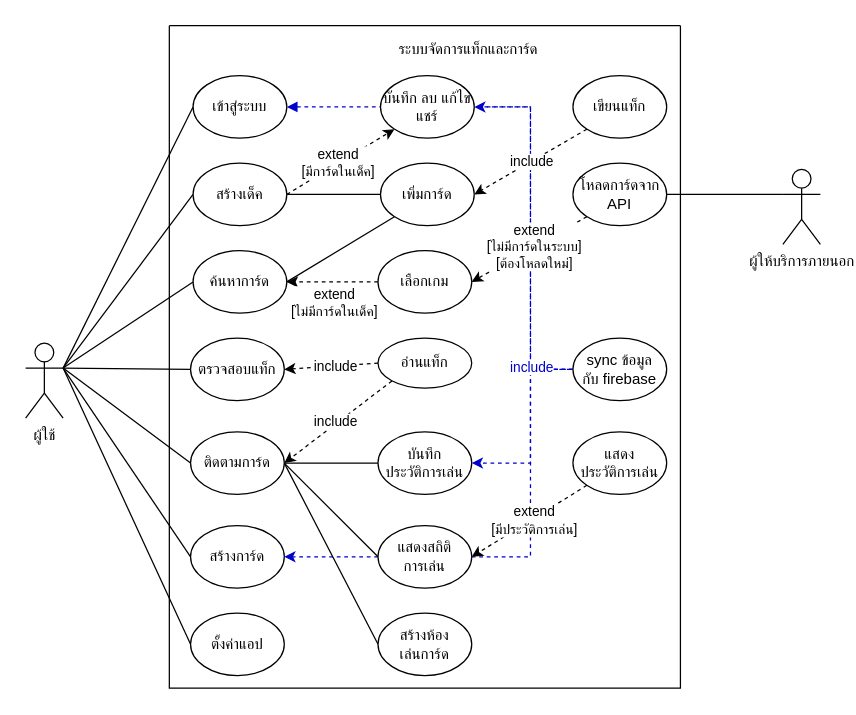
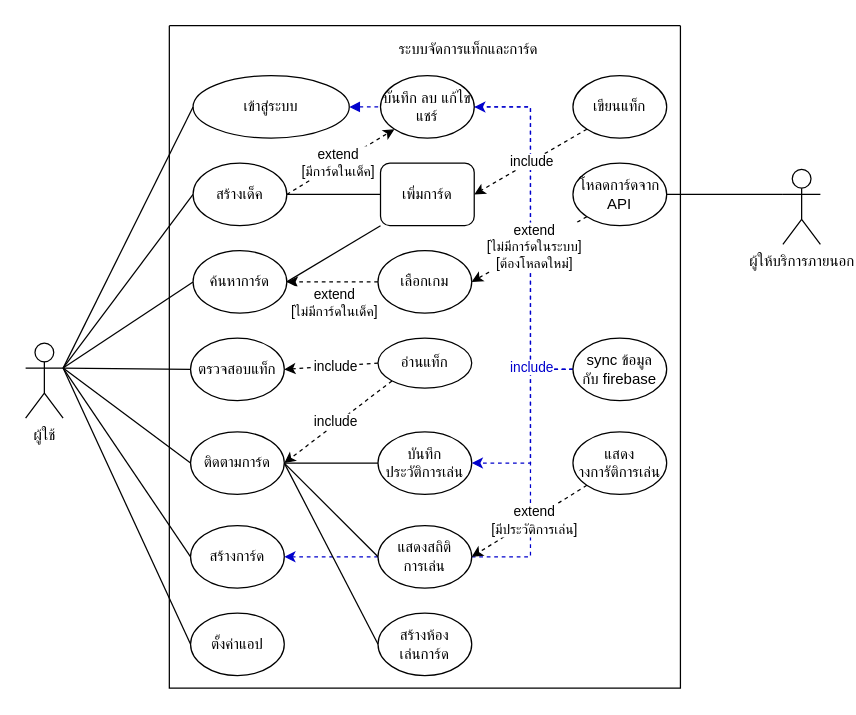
  <mxCell id="0" />
  <mxCell id="1" parent="0" />
  <mxCell id="2" style="edgeStyle=orthogonalEdgeStyle;html=1;exitX=0;exitY=0.5;exitDx=0;exitDy=0;rounded=0;curved=0;entryX=1;entryY=0.5;entryDx=0;entryDy=0;strokeColor=#0000CC;dashed=1;" parent="1" edge="1"><mxGeometry relative="1" as="geometry"><mxPoint x="458" y="295" as="sourcePoint" /><mxPoint x="227" y="445" as="targetPoint" /><Array as="points"><mxPoint x="424" y="295" /><mxPoint x="424" y="445" /></Array></mxGeometry></mxCell>
  <mxCell id="3" style="edgeStyle=orthogonalEdgeStyle;rounded=0;orthogonalLoop=1;jettySize=auto;html=1;entryX=1;entryY=0.5;entryDx=0;entryDy=0;fontFamily=Helvetica;fontSize=12;fontColor=default;strokeColor=#0000CC;dashed=1;" parent="1" source="45" target="21" edge="1"><mxGeometry relative="1" as="geometry"><Array as="points"><mxPoint x="424" y="295" /><mxPoint x="424" y="85" /></Array></mxGeometry></mxCell>
  <mxCell id="4" value="ผู้ใช้" style="shape=umlActor;verticalLabelPosition=bottom;verticalAlign=top;html=1;outlineConnect=0;" parent="1" vertex="1"><mxGeometry x="20" y="274" width="30" height="60" as="geometry" /></mxCell>
  <mxCell id="5" value="ผู้ให้บริการภายนอก" style="shape=umlActor;verticalLabelPosition=bottom;verticalAlign=top;html=1;outlineConnect=0;" parent="1" vertex="1"><mxGeometry x="626" y="135" width="30" height="60" as="geometry" /></mxCell>
  <mxCell id="6" value="&lt;div&gt;ค้นหาการ์ด&lt;/div&gt;" style="ellipse;whiteSpace=wrap;html=1;fillColor=default;" parent="1" vertex="1"><mxGeometry x="154" y="200" width="75" height="50" as="geometry" /></mxCell>
- <mxCell id="7" value="เพิ่มการ์ด" style="ellipse;whiteSpace=wrap;html=1;fillColor=default;" parent="1" vertex="1"><mxGeometry x="304" y="130" width="75" height="50" as="geometry" /></mxCell>
+ <mxCell id="7" value="เพิ่มการ์ด" style="whiteSpace=wrap;html=1;fillColor=default;rounded=1;" parent="1" vertex="1"><mxGeometry x="304" y="130" width="75" height="50" as="geometry" /></mxCell>
  <mxCell id="8" value="สร้างเด็ค" style="ellipse;whiteSpace=wrap;html=1;fillColor=default;" parent="1" vertex="1"><mxGeometry x="154" y="130" width="75" height="50" as="geometry" /></mxCell>
  <mxCell id="9" style="html=1;entryX=0;entryY=0.5;entryDx=0;entryDy=0;endArrow=none;endFill=0;rounded=0;startArrow=block;startFill=1;exitX=1;exitY=0.5;exitDx=0;exitDy=0;strokeColor=#0000CC;dashed=1;" edge="1" parent="1" source="10" target="45"><mxGeometry relative="1" as="geometry"><mxPoint x="225" y="85" as="sourcePoint" /><mxPoint x="450" y="296" as="targetPoint" /><Array as="points"><mxPoint x="424" y="85" /><mxPoint x="424" y="295" /></Array></mxGeometry></mxCell>
- <mxCell id="10" value="เข้าสู่ระบบ" style="ellipse;whiteSpace=wrap;html=1;fillColor=default;" parent="1" vertex="1"><mxGeometry x="154" y="60" width="75" height="50" as="geometry" /></mxCell>
+ <mxCell id="10" value="เข้าสู่ระบบ" style="ellipse;whiteSpace=wrap;html=1;fillColor=default;" parent="1" vertex="1"><mxGeometry x="154" y="60" width="125" height="50" as="geometry" /></mxCell>
  <mxCell id="11" value="" style="endArrow=none;html=1;rounded=0;entryX=0;entryY=0.5;entryDx=0;entryDy=0;exitX=1;exitY=0.333;exitDx=0;exitDy=0;exitPerimeter=0;" parent="1" source="4" target="10" edge="1"><mxGeometry width="50" height="50" relative="1" as="geometry"><mxPoint x="374" y="270" as="sourcePoint" /><mxPoint x="424" y="220" as="targetPoint" /></mxGeometry></mxCell>
  <mxCell id="12" value="" style="endArrow=none;html=1;rounded=0;exitX=1;exitY=0.333;exitDx=0;exitDy=0;exitPerimeter=0;entryX=0;entryY=0.5;entryDx=0;entryDy=0;" parent="1" source="4" target="8" edge="1"><mxGeometry width="50" height="50" relative="1" as="geometry"><mxPoint x="374" y="270" as="sourcePoint" /><mxPoint x="424" y="220" as="targetPoint" /></mxGeometry></mxCell>
  <mxCell id="13" value="" style="endArrow=none;html=1;rounded=0;exitX=1;exitY=0.333;exitDx=0;exitDy=0;exitPerimeter=0;entryX=0;entryY=0.5;entryDx=0;entryDy=0;" parent="1" source="4" target="33" edge="1"><mxGeometry width="50" height="50" relative="1" as="geometry"><mxPoint x="374" y="270" as="sourcePoint" /><mxPoint x="424" y="220" as="targetPoint" /></mxGeometry></mxCell>
  <mxCell id="14" value="" style="endArrow=classic;dashed=1;html=1;rounded=0;entryX=1;entryY=0.5;entryDx=0;entryDy=0;exitX=0;exitY=0.5;exitDx=0;exitDy=0;" parent="1" source="29" target="6" edge="1"><mxGeometry relative="1" as="geometry"><mxPoint x="444" y="250" as="sourcePoint" /><mxPoint x="84" y="364.58" as="targetPoint" /></mxGeometry></mxCell>
  <mxCell id="15" value="&lt;span style=&quot;color: rgb(0, 0, 0);&quot;&gt;extend&lt;/span&gt;&lt;div&gt;[ไม่มีการ์ดในเด็ค]&lt;/div&gt;" style="edgeLabel;resizable=0;html=1;;align=center;verticalAlign=middle;" parent="14" connectable="0" vertex="1"><mxGeometry relative="1" as="geometry"><mxPoint x="1" y="16" as="offset" /></mxGeometry></mxCell>
  <mxCell id="16" value="" style="endArrow=none;html=1;rounded=0;entryX=0;entryY=0.5;entryDx=0;entryDy=0;exitX=1;exitY=0.5;exitDx=0;exitDy=0;" parent="1" source="8" target="7" edge="1"><mxGeometry width="50" height="50" relative="1" as="geometry"><mxPoint x="344" y="270" as="sourcePoint" /><mxPoint x="394" y="220" as="targetPoint" /></mxGeometry></mxCell>
  <mxCell id="17" value="" style="endArrow=classic;dashed=1;html=1;rounded=0;entryX=0;entryY=1;entryDx=0;entryDy=0;exitX=1;exitY=0.5;exitDx=0;exitDy=0;" parent="1" source="8" target="21" edge="1"><mxGeometry relative="1" as="geometry"><mxPoint x="284" y="40" as="sourcePoint" /><mxPoint x="442.5" y="170" as="targetPoint" /></mxGeometry></mxCell>
  <mxCell id="18" value="extend&lt;div&gt;[มีการ์ดในเด็ค]&lt;/div&gt;" style="edgeLabel;resizable=0;html=1;;align=center;verticalAlign=middle;" parent="17" connectable="0" vertex="1"><mxGeometry relative="1" as="geometry"><mxPoint x="-2" as="offset" /></mxGeometry></mxCell>
  <mxCell id="19" value="" style="endArrow=none;html=1;rounded=0;entryX=1;entryY=0.333;entryDx=0;entryDy=0;entryPerimeter=0;exitX=0;exitY=0.5;exitDx=0;exitDy=0;" parent="1" source="38" target="4" edge="1"><mxGeometry width="50" height="50" relative="1" as="geometry"><mxPoint x="374" y="270" as="sourcePoint" /><mxPoint x="424" y="220" as="targetPoint" /></mxGeometry></mxCell>
  <mxCell id="20" value="" style="endArrow=none;html=1;rounded=0;exitX=1;exitY=0.333;exitDx=0;exitDy=0;exitPerimeter=0;entryX=0;entryY=0.5;entryDx=0;entryDy=0;" parent="1" source="4" target="6" edge="1"><mxGeometry width="50" height="50" relative="1" as="geometry"><mxPoint x="374" y="270" as="sourcePoint" /><mxPoint x="424" y="220" as="targetPoint" /></mxGeometry></mxCell>
  <mxCell id="21" value="บันทึก ลบ แก้ไข แชร์" style="ellipse;whiteSpace=wrap;html=1;fillColor=default;" parent="1" vertex="1"><mxGeometry x="304" y="60" width="75" height="50" as="geometry" /></mxCell>
  <mxCell id="22" value="" style="endArrow=none;html=1;rounded=0;entryX=1;entryY=0.333;entryDx=0;entryDy=0;entryPerimeter=0;exitX=0;exitY=0.5;exitDx=0;exitDy=0;" parent="1" source="34" target="4" edge="1"><mxGeometry width="50" height="50" relative="1" as="geometry"><mxPoint x="374" y="290" as="sourcePoint" /><mxPoint x="424" y="240" as="targetPoint" /></mxGeometry></mxCell>
  <mxCell id="23" value="" style="endArrow=none;html=1;rounded=0;exitX=1;exitY=0.5;exitDx=0;exitDy=0;entryX=0;entryY=1;entryDx=0;entryDy=0;endFill=0;" parent="1" source="6" target="7" edge="1"><mxGeometry relative="1" as="geometry"><mxPoint x="374" y="210" as="sourcePoint" /><mxPoint x="94" y="80" as="targetPoint" /></mxGeometry></mxCell>
  <mxCell id="24" value=" ระบบจัดการแท็กและการ์ด" style="text;html=1;align=center;verticalAlign=middle;resizable=0;points=[];autosize=1;strokeColor=none;fillColor=none;fontFamily=Helvetica;fontSize=12;fontColor=default;" parent="1" vertex="1"><mxGeometry x="299" y="24" width="150" height="30" as="geometry" /></mxCell>
  <mxCell id="25" value="" style="endArrow=none;html=1;rounded=0;fontFamily=Helvetica;fontSize=12;fontColor=default;entryX=1;entryY=0.5;entryDx=0;entryDy=0;exitX=0;exitY=0.333;exitDx=0;exitDy=0;exitPerimeter=0;" parent="1" source="5" target="30" edge="1"><mxGeometry width="50" height="50" relative="1" as="geometry"><mxPoint x="424" y="320" as="sourcePoint" /><mxPoint x="474" y="270" as="targetPoint" /></mxGeometry></mxCell>
  <mxCell id="26" value="" style="swimlane;startSize=0;rounded=0;strokeColor=default;align=center;verticalAlign=middle;fontFamily=Helvetica;fontSize=12;fontColor=default;fillColor=default;" parent="1" vertex="1"><mxGeometry x="135" y="20" width="409" height="530" as="geometry" /></mxCell>
  <mxCell id="27" value="อ่านแท็ก" style="ellipse;whiteSpace=wrap;html=1;fillColor=default;" parent="26" vertex="1"><mxGeometry x="167" y="250" width="75" height="40" as="geometry" /></mxCell>
- <mxCell id="28" value="แสดง&lt;br&gt;&lt;div&gt;ประวัติการเล่น&lt;/div&gt;" style="ellipse;whiteSpace=wrap;html=1;fillColor=default;" parent="26" vertex="1"><mxGeometry x="323" y="325" width="75" height="50" as="geometry" /></mxCell>
+ <mxCell id="28" value="แสดง&lt;br&gt;&lt;div&gt;างการัติการเล่น&lt;/div&gt;" style="ellipse;whiteSpace=wrap;html=1;fillColor=default;" parent="26" vertex="1"><mxGeometry x="323" y="325" width="75" height="50" as="geometry" /></mxCell>
  <mxCell id="29" value="เลือกเกม" style="ellipse;whiteSpace=wrap;html=1;fillColor=default;" parent="26" vertex="1"><mxGeometry x="167" y="180" width="75" height="50" as="geometry" /></mxCell>
  <mxCell id="30" value="โหลดการ์ดจาก API" style="ellipse;whiteSpace=wrap;html=1;fillColor=default;" parent="26" vertex="1"><mxGeometry x="323" y="110" width="75" height="50" as="geometry" /></mxCell>
  <mxCell id="31" value="" style="endArrow=classic;dashed=1;html=1;rounded=0;exitX=0;exitY=1;exitDx=0;exitDy=0;entryX=1;entryY=0.5;entryDx=0;entryDy=0;" parent="26" source="30" target="29" edge="1"><mxGeometry relative="1" as="geometry"><mxPoint x="477" y="220" as="sourcePoint" /><mxPoint x="477" y="160" as="targetPoint" /></mxGeometry></mxCell>
  <mxCell id="32" value="extend&lt;div&gt;[ไม่มีการ์ดในระบบ]&lt;/div&gt;&lt;div&gt;[ต้องโหลดใหม่]&lt;/div&gt;" style="edgeLabel;resizable=0;html=1;;align=center;verticalAlign=middle;" parent="31" connectable="0" vertex="1"><mxGeometry relative="1" as="geometry"><mxPoint x="3" y="-2" as="offset" /></mxGeometry></mxCell>
  <mxCell id="33" value="สร้างการ์ด" style="ellipse;whiteSpace=wrap;html=1;fillColor=default;" parent="26" vertex="1"><mxGeometry x="17" y="400" width="75" height="50" as="geometry" /></mxCell>
  <mxCell id="34" value="ติดตามการ์ด" style="ellipse;whiteSpace=wrap;html=1;fillColor=default;" parent="26" vertex="1"><mxGeometry x="17" y="325" width="75" height="50" as="geometry" /></mxCell>
  <mxCell id="35" value="" style="endArrow=classic;dashed=1;html=1;rounded=0;entryX=1;entryY=0.5;entryDx=0;entryDy=0;exitX=0;exitY=1;exitDx=0;exitDy=0;" parent="26" source="27" target="34" edge="1"><mxGeometry relative="1" as="geometry"><mxPoint x="87" y="455" as="sourcePoint" /><mxPoint x="167" y="455" as="targetPoint" /></mxGeometry></mxCell>
  <mxCell id="36" value="include" style="edgeLabel;resizable=0;html=1;;align=center;verticalAlign=middle;" parent="35" connectable="0" vertex="1"><mxGeometry relative="1" as="geometry"><mxPoint x="-3" as="offset" /></mxGeometry></mxCell>
  <mxCell id="37" value="" style="endArrow=none;html=1;rounded=0;entryX=1;entryY=0.5;entryDx=0;entryDy=0;exitX=0;exitY=0.5;exitDx=0;exitDy=0;" parent="26" source="51" target="34" edge="1"><mxGeometry width="50" height="50" relative="1" as="geometry"><mxPoint x="237" y="340" as="sourcePoint" /><mxPoint x="287" y="290" as="targetPoint" /></mxGeometry></mxCell>
  <mxCell id="38" value="ตั้งค่าแอป" style="ellipse;whiteSpace=wrap;html=1;fillColor=default;" parent="26" vertex="1"><mxGeometry x="17" y="470" width="75" height="50" as="geometry" /></mxCell>
  <mxCell id="39" value="ตรวจสอบแท็ก" style="ellipse;whiteSpace=wrap;html=1;fillColor=default;" parent="26" vertex="1"><mxGeometry x="17" y="250" width="75" height="50" as="geometry" /></mxCell>
  <mxCell id="40" value="" style="endArrow=classic;dashed=1;html=1;rounded=0;entryX=1;entryY=0.5;entryDx=0;entryDy=0;exitX=0;exitY=0.5;exitDx=0;exitDy=0;" parent="26" source="27" target="39" edge="1"><mxGeometry relative="1" as="geometry"><mxPoint x="177" y="215" as="sourcePoint" /><mxPoint x="104" y="215" as="targetPoint" /></mxGeometry></mxCell>
  <mxCell id="41" value="include" style="edgeLabel;resizable=0;html=1;;align=center;verticalAlign=middle;" parent="40" connectable="0" vertex="1"><mxGeometry relative="1" as="geometry"><mxPoint x="3" as="offset" /></mxGeometry></mxCell>
  <mxCell id="42" value="บันทึก&lt;div&gt;ประวัติการเล่น&lt;/div&gt;" style="ellipse;whiteSpace=wrap;html=1;fillColor=default;" parent="26" vertex="1"><mxGeometry x="167" y="325" width="75" height="50" as="geometry" /></mxCell>
  <mxCell id="43" value="" style="endArrow=none;html=1;rounded=0;fontFamily=Helvetica;fontSize=12;fontColor=default;exitX=0;exitY=0.5;exitDx=0;exitDy=0;entryX=1;entryY=0.5;entryDx=0;entryDy=0;" parent="26" source="42" target="34" edge="1"><mxGeometry width="50" height="50" relative="1" as="geometry"><mxPoint x="289" y="300" as="sourcePoint" /><mxPoint x="339" y="250" as="targetPoint" /></mxGeometry></mxCell>
  <mxCell id="44" style="edgeStyle=orthogonalEdgeStyle;rounded=0;orthogonalLoop=1;jettySize=auto;html=1;entryX=1;entryY=0.5;entryDx=0;entryDy=0;fontFamily=Helvetica;fontSize=12;fontColor=default;strokeColor=#0000CC;dashed=1;" parent="26" source="45" target="42" edge="1"><mxGeometry relative="1" as="geometry"><Array as="points"><mxPoint x="289" y="275" /><mxPoint x="289" y="350" /></Array></mxGeometry></mxCell>
  <mxCell id="45" value="sync&amp;nbsp;&lt;span style=&quot;background-color: transparent; color: light-dark(rgb(0, 0, 0), rgb(255, 255, 255));&quot;&gt;ข้อมูล&lt;/span&gt;&lt;div&gt;&lt;span style=&quot;background-color: transparent; color: light-dark(rgb(0, 0, 0), rgb(255, 255, 255));&quot;&gt;กับ firebase&lt;/span&gt;&lt;/div&gt;" style="ellipse;whiteSpace=wrap;html=1;fillColor=default;" parent="26" vertex="1"><mxGeometry x="323" y="250" width="75" height="50" as="geometry" /></mxCell>
  <mxCell id="46" value="เขียนแท็ก" style="ellipse;whiteSpace=wrap;html=1;fillColor=default;" parent="26" vertex="1"><mxGeometry x="323" y="40" width="75" height="50" as="geometry" /></mxCell>
  <mxCell id="47" value="สร้างห้อง&lt;div&gt;เล่นการ์ด&lt;/div&gt;" style="ellipse;whiteSpace=wrap;html=1;fillColor=default;" parent="26" vertex="1"><mxGeometry x="167" y="470" width="75" height="50" as="geometry" /></mxCell>
  <mxCell id="48" value="" style="endArrow=none;html=1;rounded=0;entryX=1;entryY=0.5;entryDx=0;entryDy=0;exitX=0;exitY=0.5;exitDx=0;exitDy=0;" parent="26" source="47" target="34" edge="1"><mxGeometry width="50" height="50" relative="1" as="geometry"><mxPoint x="237" y="65" as="sourcePoint" /><mxPoint x="287" y="15" as="targetPoint" /></mxGeometry></mxCell>
  <mxCell id="49" value="" style="endArrow=classic;dashed=1;html=1;rounded=0;exitX=0;exitY=1;exitDx=0;exitDy=0;entryX=1;entryY=0.5;entryDx=0;entryDy=0;" parent="26" source="28" target="51" edge="1"><mxGeometry relative="1" as="geometry"><mxPoint x="344" y="163" as="sourcePoint" /><mxPoint x="252" y="215" as="targetPoint" /></mxGeometry></mxCell>
  <mxCell id="50" value="extend&lt;div&gt;[มีประวัติการเล่น]&lt;/div&gt;" style="edgeLabel;resizable=0;html=1;;align=center;verticalAlign=middle;" parent="49" connectable="0" vertex="1"><mxGeometry relative="1" as="geometry"><mxPoint x="3" y="-1" as="offset" /></mxGeometry></mxCell>
  <mxCell id="51" value="&lt;span style=&quot;background-color: transparent; color: light-dark(rgb(0, 0, 0), rgb(255, 255, 255));&quot;&gt;แสดงสถิติ&lt;/span&gt;&lt;div&gt;&lt;span style=&quot;background-color: transparent; color: light-dark(rgb(0, 0, 0), rgb(255, 255, 255));&quot;&gt;การเล่น&lt;/span&gt;&lt;/div&gt;" style="ellipse;whiteSpace=wrap;html=1;fillColor=default;" parent="26" vertex="1"><mxGeometry x="167" y="400" width="75" height="50" as="geometry" /></mxCell>
  <mxCell id="52" value="" style="endArrow=none;html=1;rounded=0;fontFamily=Helvetica;fontSize=12;fontColor=default;exitX=1;exitY=0.333;exitDx=0;exitDy=0;exitPerimeter=0;entryX=0;entryY=0.5;entryDx=0;entryDy=0;" parent="1" source="4" target="39" edge="1"><mxGeometry width="50" height="50" relative="1" as="geometry"><mxPoint x="424" y="320" as="sourcePoint" /><mxPoint x="474" y="270" as="targetPoint" /></mxGeometry></mxCell>
  <mxCell id="53" value="" style="endArrow=classic;dashed=1;html=1;rounded=0;entryX=1;entryY=0.5;entryDx=0;entryDy=0;exitX=0;exitY=1;exitDx=0;exitDy=0;" parent="1" source="46" target="7" edge="1"><mxGeometry relative="1" as="geometry"><mxPoint x="479" y="398" as="sourcePoint" /><mxPoint x="387" y="455" as="targetPoint" /></mxGeometry></mxCell>
  <mxCell id="54" value="include" style="edgeLabel;resizable=0;html=1;;align=center;verticalAlign=middle;" parent="53" connectable="0" vertex="1"><mxGeometry relative="1" as="geometry" /></mxCell>
  <mxCell id="55" value="&lt;span style=&quot;font-size: 11px; background-color: rgb(255, 255, 255);&quot;&gt;&lt;font style=&quot;color: rgb(0, 0, 204);&quot;&gt;include&lt;/font&gt;&lt;/span&gt;" style="text;html=1;align=center;verticalAlign=middle;resizable=0;points=[];autosize=1;strokeColor=none;fillColor=none;fontFamily=Helvetica;fontSize=12;fontColor=default;" vertex="1" parent="1"><mxGeometry x="395" y="279" width="60" height="30" as="geometry" /></mxCell>
